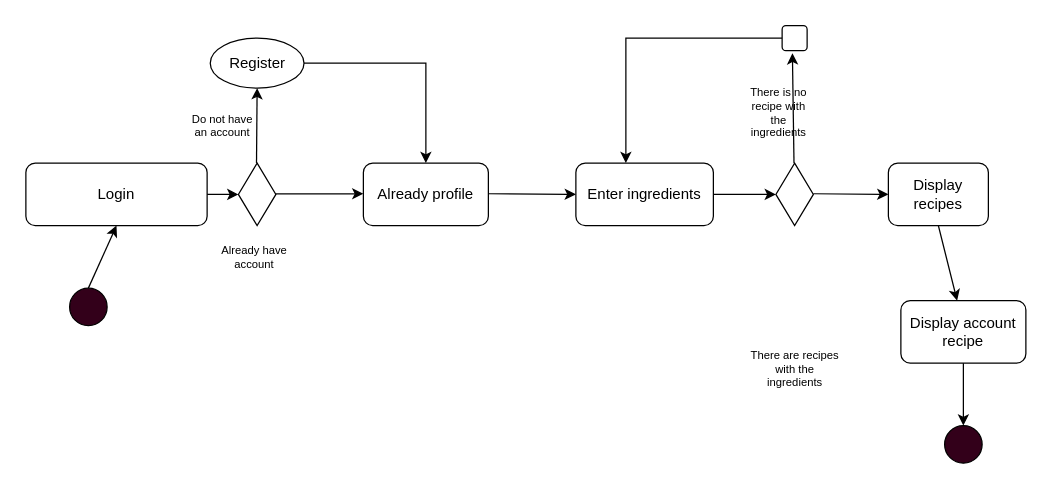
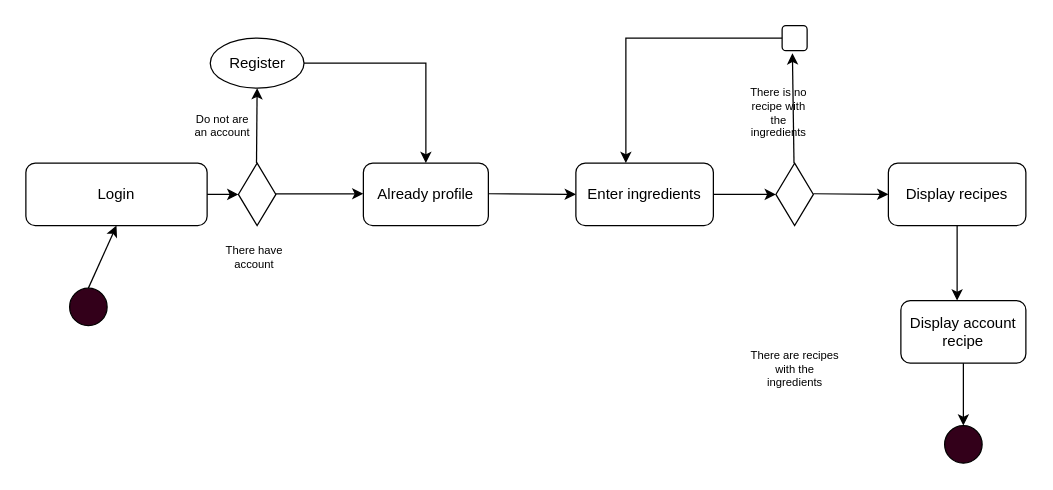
  <mxCell id="0" />
  <mxCell id="1" parent="0" />
  <mxCell id="2" value="" style="ellipse;whiteSpace=wrap;html=1;aspect=fixed;fillColor=#33001A;" vertex="1" parent="1"><mxGeometry x="55" y="230" width="30" height="30" as="geometry" /></mxCell>
  <mxCell id="3" value="Login" style="rounded=1;whiteSpace=wrap;html=1;fillColor=none;" vertex="1" parent="1"><mxGeometry x="20" y="130" width="145" height="50" as="geometry" /></mxCell>
  <mxCell id="4" value="" style="endArrow=classic;html=1;rounded=0;exitX=0.5;exitY=0;exitDx=0;exitDy=0;entryX=0.5;entryY=1;entryDx=0;entryDy=0;" edge="1" parent="1" source="2" target="3"><mxGeometry width="50" height="50" relative="1" as="geometry"><mxPoint x="350" y="260" as="sourcePoint" /><mxPoint x="400" y="210" as="targetPoint" /></mxGeometry></mxCell>
  <mxCell id="5" value="" style="endArrow=classic;html=1;rounded=0;exitX=1;exitY=0.5;exitDx=0;exitDy=0;" edge="1" parent="1" source="3"><mxGeometry width="50" height="50" relative="1" as="geometry"><mxPoint x="350" y="260" as="sourcePoint" /><mxPoint x="190" y="155" as="targetPoint" /></mxGeometry></mxCell>
  <mxCell id="6" value="Register" style="ellipse;whiteSpace=wrap;html=1;fillColor=none;" vertex="1" parent="1"><mxGeometry x="167.5" y="30" width="75" height="40" as="geometry" /></mxCell>
  <mxCell id="7" value="" style="rhombus;whiteSpace=wrap;html=1;fillColor=none;" vertex="1" parent="1"><mxGeometry x="190" y="130" width="30" height="50" as="geometry" /></mxCell>
- <mxCell id="8" value="Do not have an account" style="text;html=1;strokeColor=none;fillColor=none;align=center;verticalAlign=middle;whiteSpace=wrap;rounded=0;fontSize=9;" vertex="1" parent="1"><mxGeometry x="150" y="80" width="55" height="40" as="geometry" /></mxCell>
+ <mxCell id="8" value="Do not are an account" style="text;html=1;strokeColor=none;fillColor=none;align=center;verticalAlign=middle;whiteSpace=wrap;rounded=0;fontSize=9;" vertex="1" parent="1"><mxGeometry x="150" y="80" width="55" height="40" as="geometry" /></mxCell>
  <mxCell id="9" value="Already profile" style="rounded=1;whiteSpace=wrap;html=1;fillColor=none;" vertex="1" parent="1"><mxGeometry x="290" y="130" width="100" height="50" as="geometry" /></mxCell>
  <mxCell id="10" value="" style="endArrow=classic;html=1;rounded=0;exitX=1;exitY=0.5;exitDx=0;exitDy=0;" edge="1" parent="1"><mxGeometry width="50" height="50" relative="1" as="geometry"><mxPoint x="220" y="154.5" as="sourcePoint" /><mxPoint x="290" y="154.5" as="targetPoint" /></mxGeometry></mxCell>
  <mxCell id="11" value="" style="endArrow=classic;html=1;rounded=0;exitX=1;exitY=0.5;exitDx=0;exitDy=0;" edge="1" parent="1" source="6"><mxGeometry width="50" height="50" relative="1" as="geometry"><mxPoint x="120" y="20" as="sourcePoint" /><mxPoint x="340" y="130" as="targetPoint" /><Array as="points"><mxPoint x="340" y="50" /><mxPoint x="340" y="130" /></Array></mxGeometry></mxCell>
- <mxCell id="12" value="Already have account" style="text;html=1;strokeColor=none;fillColor=none;align=center;verticalAlign=middle;whiteSpace=wrap;rounded=0;fontSize=9;" vertex="1" parent="1"><mxGeometry x="172.5" y="190" width="60" height="30" as="geometry" /></mxCell>
+ <mxCell id="12" value="There have account" style="text;html=1;strokeColor=none;fillColor=none;align=center;verticalAlign=middle;whiteSpace=wrap;rounded=0;fontSize=9;" vertex="1" parent="1"><mxGeometry x="172.5" y="190" width="60" height="30" as="geometry" /></mxCell>
  <mxCell id="13" value="Enter ingredients" style="rounded=1;whiteSpace=wrap;html=1;fillColor=none;" vertex="1" parent="1"><mxGeometry x="460" y="130" width="110" height="50" as="geometry" /></mxCell>
  <mxCell id="14" value="" style="endArrow=classic;html=1;rounded=0;exitX=1;exitY=0.5;exitDx=0;exitDy=0;" edge="1" parent="1"><mxGeometry width="50" height="50" relative="1" as="geometry"><mxPoint x="390" y="154.5" as="sourcePoint" /><mxPoint x="460" y="155" as="targetPoint" /></mxGeometry></mxCell>
- <mxCell id="15" value="Display recipes" style="rounded=1;whiteSpace=wrap;html=1;fillColor=none;" vertex="1" parent="1"><mxGeometry x="710" y="130" width="80" height="50" as="geometry" /></mxCell>
+ <mxCell id="15" value="Display recipes" style="rounded=1;whiteSpace=wrap;html=1;fillColor=none;" vertex="1" parent="1"><mxGeometry x="710" y="130" width="110" height="50" as="geometry" /></mxCell>
  <mxCell id="16" value="" style="endArrow=classic;html=1;rounded=0;exitX=0.5;exitY=0;exitDx=0;exitDy=0;entryX=0.5;entryY=1;entryDx=0;entryDy=0;" edge="1" parent="1" target="6"><mxGeometry width="50" height="50" relative="1" as="geometry"><mxPoint x="204.5" y="130" as="sourcePoint" /><mxPoint x="205" y="90" as="targetPoint" /></mxGeometry></mxCell>
  <mxCell id="17" value="" style="rhombus;whiteSpace=wrap;html=1;fillColor=none;" vertex="1" parent="1"><mxGeometry x="620" y="130" width="30" height="50" as="geometry" /></mxCell>
  <mxCell id="18" value="" style="endArrow=classic;html=1;rounded=0;exitX=1;exitY=0.5;exitDx=0;exitDy=0;entryX=0;entryY=0.5;entryDx=0;entryDy=0;" edge="1" parent="1" source="13" target="17"><mxGeometry width="50" height="50" relative="1" as="geometry"><mxPoint x="580" y="155" as="sourcePoint" /><mxPoint x="630" y="154.5" as="targetPoint" /></mxGeometry></mxCell>
  <mxCell id="19" value="" style="endArrow=classic;html=1;rounded=0;exitX=1;exitY=0.5;exitDx=0;exitDy=0;entryX=0;entryY=0.5;entryDx=0;entryDy=0;" edge="1" parent="1" target="15"><mxGeometry width="50" height="50" relative="1" as="geometry"><mxPoint x="650" y="154.5" as="sourcePoint" /><mxPoint x="720" y="154.5" as="targetPoint" /></mxGeometry></mxCell>
  <mxCell id="20" value="" style="rounded=1;whiteSpace=wrap;html=1;fillColor=none;" vertex="1" parent="1"><mxGeometry x="625" y="20" width="20" height="20" as="geometry" /></mxCell>
  <mxCell id="21" value="There is no recipe with the ingredients" style="text;html=1;strokeColor=none;fillColor=none;align=center;verticalAlign=middle;whiteSpace=wrap;rounded=0;fontSize=9;" vertex="1" parent="1"><mxGeometry x="595" y="70" width="55" height="40" as="geometry" /></mxCell>
  <mxCell id="22" value="" style="endArrow=classic;html=1;rounded=0;exitX=0.5;exitY=0;exitDx=0;exitDy=0;entryX=0.411;entryY=1.105;entryDx=0;entryDy=0;entryPerimeter=0;" edge="1" parent="1" target="20"><mxGeometry width="50" height="50" relative="1" as="geometry"><mxPoint x="634.5" y="130" as="sourcePoint" /><mxPoint x="635" y="70" as="targetPoint" /></mxGeometry></mxCell>
  <mxCell id="23" value="" style="endArrow=classic;html=1;rounded=0;exitX=0;exitY=0.5;exitDx=0;exitDy=0;" edge="1" parent="1" source="20"><mxGeometry width="50" height="50" relative="1" as="geometry"><mxPoint x="380" y="-30" as="sourcePoint" /><mxPoint x="500" y="130" as="targetPoint" /><Array as="points"><mxPoint x="500" y="30" /><mxPoint x="500" y="70" /><mxPoint x="500" y="130" /></Array></mxGeometry></mxCell>
  <mxCell id="24" value="" style="endArrow=classic;html=1;rounded=0;exitX=0.5;exitY=1;exitDx=0;exitDy=0;" edge="1" parent="1" source="15"><mxGeometry width="50" height="50" relative="1" as="geometry"><mxPoint x="690" y="290" as="sourcePoint" /><mxPoint x="765" y="240" as="targetPoint" /></mxGeometry></mxCell>
  <mxCell id="25" value="Display account recipe" style="rounded=1;whiteSpace=wrap;html=1;fillColor=none;" vertex="1" parent="1"><mxGeometry x="720" y="240" width="100" height="50" as="geometry" /></mxCell>
  <mxCell id="26" value="" style="ellipse;whiteSpace=wrap;html=1;aspect=fixed;fillColor=#33001A;" vertex="1" parent="1"><mxGeometry x="755" y="340" width="30" height="30" as="geometry" /></mxCell>
  <mxCell id="27" value="" style="endArrow=classic;html=1;rounded=0;exitX=0.5;exitY=1;exitDx=0;exitDy=0;entryX=0.5;entryY=0;entryDx=0;entryDy=0;" edge="1" parent="1" source="25" target="26"><mxGeometry width="50" height="50" relative="1" as="geometry"><mxPoint x="770" y="345" as="sourcePoint" /><mxPoint x="840" y="330" as="targetPoint" /></mxGeometry></mxCell>
  <mxCell id="28" value="There are recipes with the ingredients" style="text;html=1;strokeColor=none;fillColor=none;align=center;verticalAlign=middle;whiteSpace=wrap;rounded=0;fontSize=9;" vertex="1" parent="1"><mxGeometry x="598.75" y="275" width="72.5" height="40" as="geometry" /></mxCell>
